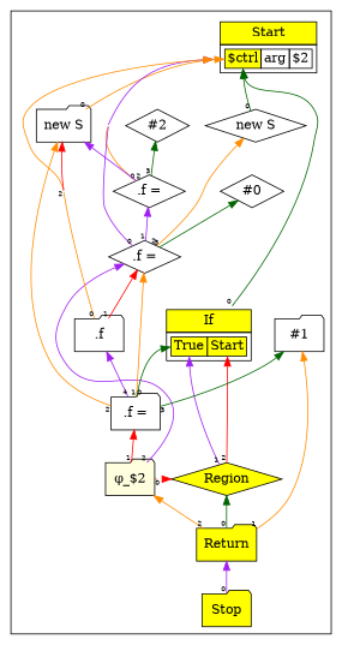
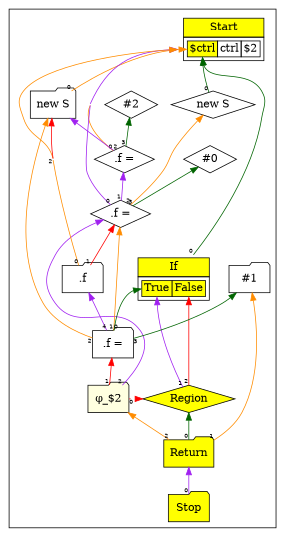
  digraph {
    compound=true
    concentrate=true
    rankdir=BT
    node [shape=folder]
    edge [color=darkorange fontname=Helvetica fontsize=8 taillabel=0]
    n1 [fillcolor=yellow label=Region shape=diamond style=filled]
    n2 [fillcolor=lightyellow label="&phi;_$2" style=filled]
-   n3 [label=< 			<TABLE BORDER="0" CELLBORDER="1" CELLSPACING="0" CELLPADDING="4"> 			<TR><TD BGCOLOR="yellow">Start</TD></TR> 			<TR><TD> 				<TABLE BORDER="0" CELLBORDER="1" CELLSPACING="0"> 				<TR><TD PORT="p0" BGCOLOR="yellow">$ctrl</TD><TD PORT="p1">arg</TD><TD PORT="p2">$2</TD></TR> 				</TABLE> 			</TD></TR> 			</TABLE>> shape=plaintext]
+   n3 [label=< 			<TABLE BORDER="0" CELLBORDER="1" CELLSPACING="0" CELLPADDING="4"> 			<TR><TD BGCOLOR="yellow">Start</TD></TR> 			<TR><TD> 				<TABLE BORDER="0" CELLBORDER="1" CELLSPACING="0"> 				<TR><TD PORT="p0" BGCOLOR="yellow">$ctrl</TD><TD PORT="p1">ctrl</TD><TD PORT="p2">$2</TD></TR> 				</TABLE> 			</TD></TR> 			</TABLE>> shape=plaintext]
    n4 [fillcolor=yellow label=Stop style=filled]
    n5 [label="#0" shape=diamond]
    n6 [label="new S"]
    n7 [label="#2" shape=diamond]
    n8 [label=".f =" shape=diamond]
    n9 [label="new S" shape=diamond]
    n10 [label=".f =" shape=diamond]
    n11 [label=".f"]
-   n12 [label=< 			<TABLE BORDER="0" CELLBORDER="1" CELLSPACING="0" CELLPADDING="4"> 			<TR><TD BGCOLOR="yellow">If</TD></TR> 			<TR><TD> 				<TABLE BORDER="0" CELLBORDER="1" CELLSPACING="0"> 				<TR><TD PORT="p0" BGCOLOR="yellow">True</TD><TD PORT="p1" BGCOLOR="yellow">Start</TD></TR> 				</TABLE> 			</TD></TR> 			</TABLE>> shape=plaintext]
+   n12 [label=< 			<TABLE BORDER="0" CELLBORDER="1" CELLSPACING="0" CELLPADDING="4"> 			<TR><TD BGCOLOR="yellow">If</TD></TR> 			<TR><TD> 				<TABLE BORDER="0" CELLBORDER="1" CELLSPACING="0"> 				<TR><TD PORT="p0" BGCOLOR="yellow">True</TD><TD PORT="p1" BGCOLOR="yellow">False</TD></TR> 				</TABLE> 			</TD></TR> 			</TABLE>> shape=plaintext]
    n13 [label="#1"]
    n14 [label=".f ="]
    n15 [fillcolor=yellow label=Return style=filled]
    subgraph cluster_1 {
      n3
      n4
      n5
      n6
      n7
      n8
      n9
      n10
      n11
      n12
      n13
      n14
      n15
      subgraph sub_2 {
        rank=same
        n1
        n2
      }
    }
    n1 -> n12 [color=purple headport=p0 taillabel=1]
    n1 -> n12 [color=red headport=p1 taillabel=2]
    n2 -> n1 [color=red style=dotted]
    n2 -> n10 [color=purple constraint=false taillabel=2]
    n2 -> n14 [color=red taillabel=1]
    n4 -> n15 [color=purple]
    n6 -> n3 [headport=p0]
    n8 -> n3 [headport=p0]
    n8 -> n3 [color=blue headport=p2 taillabel=1]
    n8 -> n6 [color=purple taillabel=2]
    n8 -> n7 [color=darkgreen taillabel=3]
    n9 -> n3 [color=darkgreen headport=p0]
    n10 -> n3 [color=purple headport=p0]
    n10 -> n5 [color=darkgreen taillabel=3]
    n10 -> n8 [color=purple taillabel=1]
    n10 -> n9 [taillabel=2]
    n11 -> n3 [headport=p0]
    n11 -> n6 [color=red taillabel=2]
    n11 -> n10 [color=red taillabel=1]
    n12 -> n3 [color=darkgreen headport=p0]
    n12 -> n3 [headport=p1 taillabel=1 color=""]
    n14 -> n6 [taillabel=2]
    n14 -> n10 [taillabel=1]
    n14 -> n11 [color=purple taillabel=4]
    n14 -> n12 [color=darkgreen headport=p0]
    n14 -> n13 [color=darkgreen taillabel=3]
    n15 -> n1 [color=darkgreen]
    n15 -> n2 [taillabel=2]
    n15 -> n13 [taillabel=1]
  }
